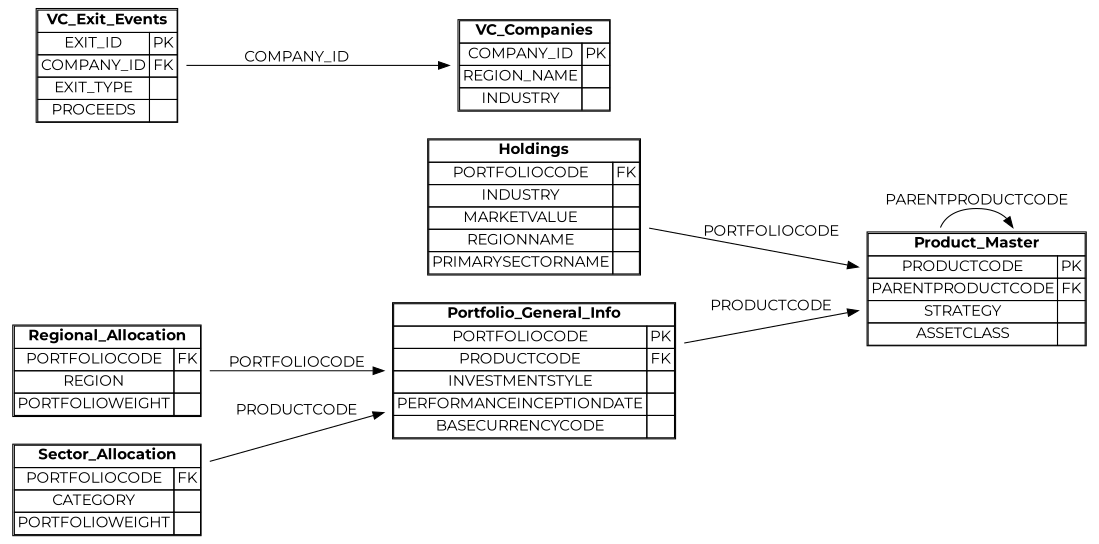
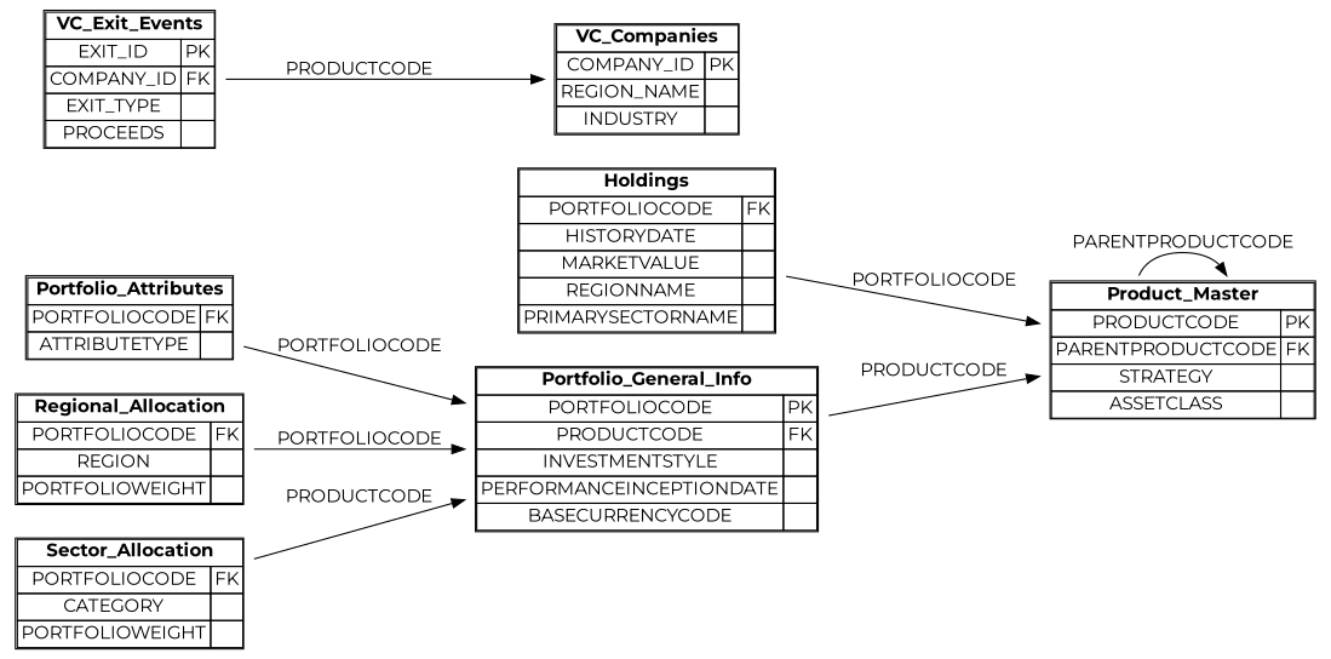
  digraph {
    fontname=Montserrat
    rankdir=LR
    node [fontname=Montserrat shape=plaintext]
    edge [fontname=Montserrat]
    n1 [label=<       <TABLE BORDER="1" CELLBORDER="1" CELLSPACING="0">         <TR><TD COLSPAN="2"><B>Portfolio_General_Info</B></TD></TR>         <TR><TD>PORTFOLIOCODE</TD><TD>PK</TD></TR>         <TR><TD>PRODUCTCODE</TD><TD>FK</TD></TR>         <TR><TD>INVESTMENTSTYLE</TD><TD></TD></TR>         <TR><TD>PERFORMANCEINCEPTIONDATE</TD><TD></TD></TR>         <TR><TD>BASECURRENCYCODE</TD><TD></TD></TR>       </TABLE>     >]
    n2 [label=<       <TABLE BORDER="1" CELLBORDER="1" CELLSPACING="0">         <TR><TD COLSPAN="2"><B>Product_Master</B></TD></TR>         <TR><TD>PRODUCTCODE</TD><TD>PK</TD></TR>         <TR><TD>PARENTPRODUCTCODE</TD><TD>FK</TD></TR>         <TR><TD>STRATEGY</TD><TD></TD></TR>         <TR><TD>ASSETCLASS</TD><TD></TD></TR>       </TABLE>     >]
+   n3 [label=<       <TABLE BORDER="1" CELLBORDER="1" CELLSPACING="0">         <TR><TD COLSPAN="2"><B>Portfolio_Attributes</B></TD></TR>         <TR><TD>PORTFOLIOCODE</TD><TD>FK</TD></TR>         <TR><TD>ATTRIBUTETYPE</TD><TD></TD></TR>       </TABLE>     >]
    n4 [label=<       <TABLE BORDER="1" CELLBORDER="1" CELLSPACING="0">         <TR><TD COLSPAN="2"><B>Regional_Allocation</B></TD></TR>         <TR><TD>PORTFOLIOCODE</TD><TD>FK</TD></TR>         <TR><TD>REGION</TD><TD></TD></TR>         <TR><TD>PORTFOLIOWEIGHT</TD><TD></TD></TR>       </TABLE>     >]
    n5 [label=<       <TABLE BORDER="1" CELLBORDER="1" CELLSPACING="0">         <TR><TD COLSPAN="2"><B>Sector_Allocation</B></TD></TR>         <TR><TD>PORTFOLIOCODE</TD><TD>FK</TD></TR>         <TR><TD>CATEGORY</TD><TD></TD></TR>         <TR><TD>PORTFOLIOWEIGHT</TD><TD></TD></TR>       </TABLE>     >]
-   n6 [label=<       <TABLE BORDER="1" CELLBORDER="1" CELLSPACING="0">         <TR><TD COLSPAN="2"><B>Holdings</B></TD></TR>         <TR><TD>PORTFOLIOCODE</TD><TD>FK</TD></TR>         <TR><TD>INDUSTRY</TD><TD></TD></TR>         <TR><TD>MARKETVALUE</TD><TD></TD></TR>         <TR><TD>REGIONNAME</TD><TD></TD></TR>         <TR><TD>PRIMARYSECTORNAME</TD><TD></TD></TR>       </TABLE>     >]
+   n6 [label=<       <TABLE BORDER="1" CELLBORDER="1" CELLSPACING="0">         <TR><TD COLSPAN="2"><B>Holdings</B></TD></TR>         <TR><TD>PORTFOLIOCODE</TD><TD>FK</TD></TR>         <TR><TD>HISTORYDATE</TD><TD></TD></TR>         <TR><TD>MARKETVALUE</TD><TD></TD></TR>         <TR><TD>REGIONNAME</TD><TD></TD></TR>         <TR><TD>PRIMARYSECTORNAME</TD><TD></TD></TR>       </TABLE>     >]
    n7 [label=<       <TABLE BORDER="1" CELLBORDER="1" CELLSPACING="0">         <TR><TD COLSPAN="2"><B>VC_Companies</B></TD></TR>         <TR><TD>COMPANY_ID</TD><TD>PK</TD></TR>         <TR><TD>REGION_NAME</TD><TD></TD></TR>         <TR><TD>INDUSTRY</TD><TD></TD></TR>       </TABLE>     >]
    n8 [label=<       <TABLE BORDER="1" CELLBORDER="1" CELLSPACING="0">         <TR><TD COLSPAN="2"><B>VC_Exit_Events</B></TD></TR>         <TR><TD>EXIT_ID</TD><TD>PK</TD></TR>         <TR><TD>COMPANY_ID</TD><TD>FK</TD></TR>         <TR><TD>EXIT_TYPE</TD><TD></TD></TR>         <TR><TD>PROCEEDS</TD><TD></TD></TR>       </TABLE>     >]
    n1 -> n2 [label=PRODUCTCODE]
    n2 -> n2 [label=PARENTPRODUCTCODE]
+   n3 -> n1 [label=PORTFOLIOCODE]
    n4 -> n1 [label=PORTFOLIOCODE]
    n5 -> n1 [label=PRODUCTCODE]
    n6 -> n2 [label=PORTFOLIOCODE]
-   n8 -> n7 [label=COMPANY_ID]
+   n8 -> n7 [label=PRODUCTCODE]
  }
